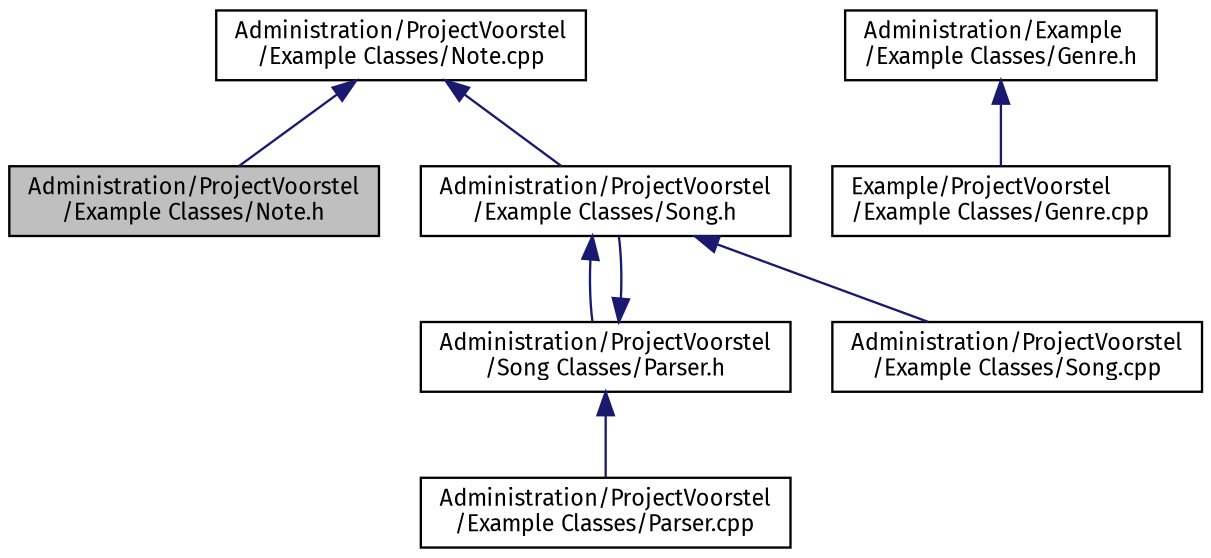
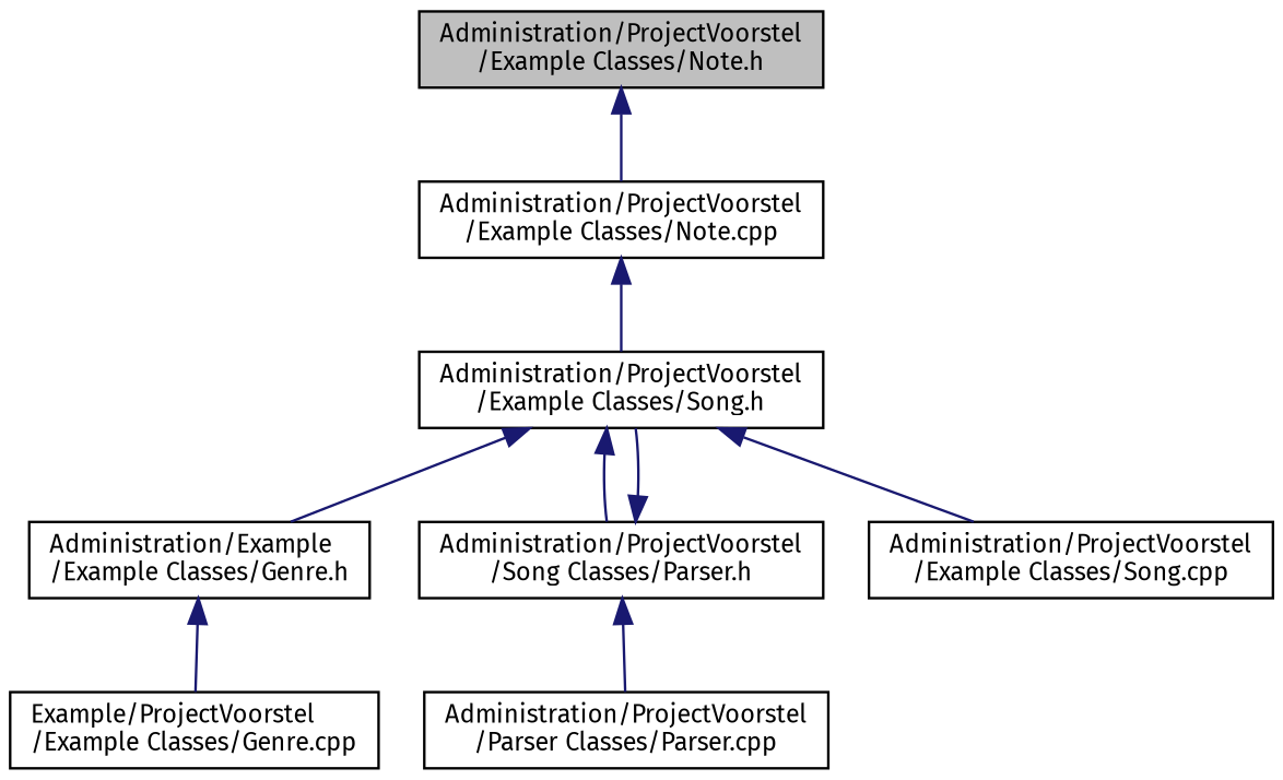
  digraph {
    fontname="Fira Sans"
    node [color=black fillcolor=white fontname="Fira Sans" fontsize=10 shape=record style=filled]
    edge [color=midnightblue dir=back fontname="Fira Sans" fontsize=10 labelfontname=Helvetica labelfontsize=10 style=solid]
    n1 [fillcolor=grey75 fontcolor=black height=0.2 label="Administration/ProjectVoorstel\l/Example Classes/Note.h" width=0.4]
    n2 [height=0.2 label="Administration/ProjectVoorstel\l/Example Classes/Note.cpp" width=0.4]
    n3 [height=0.2 label="Administration/ProjectVoorstel\l/Example Classes/Song.h" width=0.4]
    n4 [height=0.2 label="Administration/Example\l/Example Classes/Genre.h" width=0.4]
    n5 [height=0.2 label="Administration/ProjectVoorstel\l/Song Classes/Parser.h" width=0.4]
    n6 [height=0.2 label="Administration/ProjectVoorstel\l/Example Classes/Song.cpp" width=0.4]
    n7 [height=0.2 label="Example/ProjectVoorstel\l/Example Classes/Genre.cpp" width=0.4]
-   n8 [height=0.2 label="Administration/ProjectVoorstel\l/Example Classes/Parser.cpp" width=0.4]
-   n2 -> n1
+   n8 [height=0.2 label="Administration/ProjectVoorstel\l/Parser Classes/Parser.cpp" width=0.4]
+   n1 -> n2
    n2 -> n3
+   n3 -> n4
    n3 -> n5
    n3 -> n6
    n4 -> n7
    n5 -> n3
    n5 -> n8
  }
